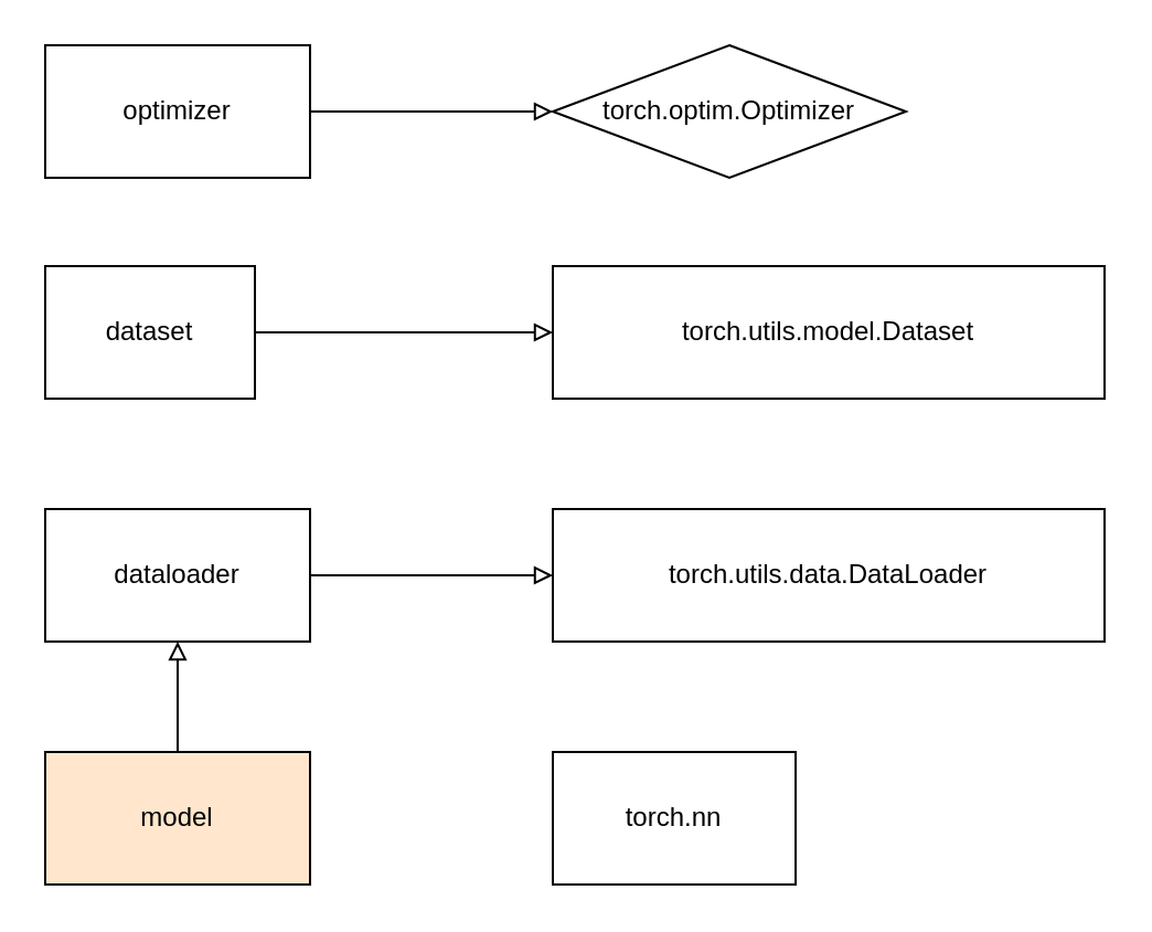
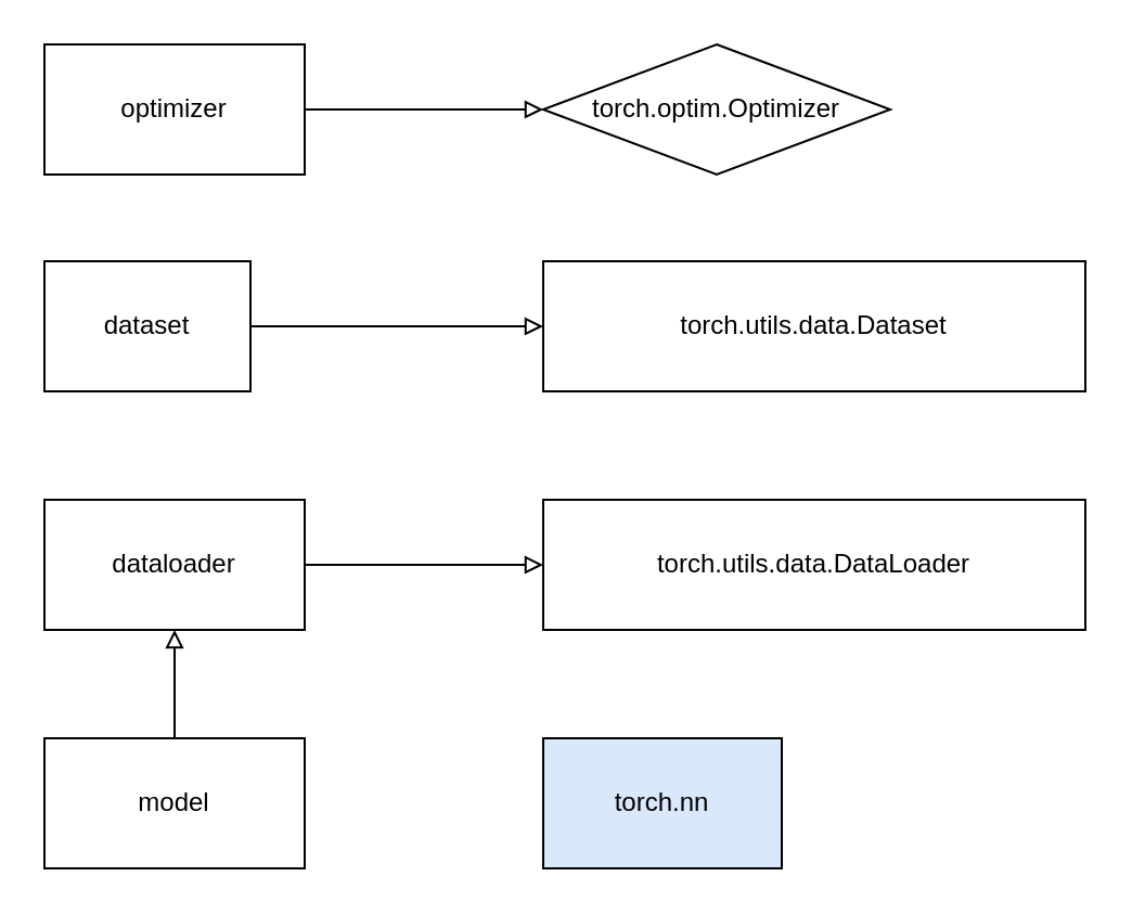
  <mxCell id="0" />
  <mxCell id="1" parent="0" />
  <mxCell id="2" value="" style="edgeStyle=orthogonalEdgeStyle;rounded=0;orthogonalLoop=1;jettySize=auto;html=1;endArrow=block;endFill=0;" edge="1" parent="1" source="3" target="4"><mxGeometry relative="1" as="geometry" /></mxCell>
  <mxCell id="3" value="optimizer" style="rounded=0;whiteSpace=wrap;html=1;" vertex="1" parent="1"><mxGeometry x="20" y="20" width="120" height="60" as="geometry" /></mxCell>
  <mxCell id="4" value="torch.optim.Optimizer" style="rhombus;whiteSpace=wrap;html=1;" vertex="1" parent="1"><mxGeometry x="250" y="20" width="160" height="60" as="geometry" /></mxCell>
  <mxCell id="5" value="" style="edgeStyle=orthogonalEdgeStyle;rounded=0;orthogonalLoop=1;jettySize=auto;html=1;endArrow=block;endFill=0;" edge="1" parent="1" source="6" target="7"><mxGeometry relative="1" as="geometry" /></mxCell>
  <mxCell id="6" value="dataset" style="rounded=0;whiteSpace=wrap;html=1;" vertex="1" parent="1"><mxGeometry x="20" y="120" width="95" height="60" as="geometry" /></mxCell>
- <mxCell id="7" value="torch.utils.model.Dataset" style="rounded=0;whiteSpace=wrap;html=1;" vertex="1" parent="1"><mxGeometry x="250" y="120" width="250" height="60" as="geometry" /></mxCell>
+ <mxCell id="7" value="torch.utils.data.Dataset" style="rounded=0;whiteSpace=wrap;html=1;" vertex="1" parent="1"><mxGeometry x="250" y="120" width="250" height="60" as="geometry" /></mxCell>
  <mxCell id="8" value="" style="edgeStyle=orthogonalEdgeStyle;rounded=0;orthogonalLoop=1;jettySize=auto;html=1;endArrow=block;endFill=0;" edge="1" parent="1" source="9" target="10"><mxGeometry relative="1" as="geometry" /></mxCell>
  <mxCell id="9" value="dataloader" style="rounded=0;whiteSpace=wrap;html=1;" vertex="1" parent="1"><mxGeometry x="20" y="230" width="120" height="60" as="geometry" /></mxCell>
  <mxCell id="10" value="torch.utils.data.DataLoader" style="rounded=0;whiteSpace=wrap;html=1;" vertex="1" parent="1"><mxGeometry x="250" y="230" width="250" height="60" as="geometry" /></mxCell>
  <mxCell id="11" value="" style="edgeStyle=orthogonalEdgeStyle;rounded=0;orthogonalLoop=1;jettySize=auto;html=1;endArrow=block;endFill=0;" edge="1" parent="1" source="12" target="9"><mxGeometry relative="1" as="geometry" /></mxCell>
- <mxCell id="12" value="model" style="rounded=0;whiteSpace=wrap;html=1;fillColor=#ffe6cc;" vertex="1" parent="1"><mxGeometry x="20" y="340" width="120" height="60" as="geometry" /></mxCell>
- <mxCell id="13" value="torch.nn" style="rounded=0;whiteSpace=wrap;html=1;" vertex="1" parent="1"><mxGeometry x="250" y="340" width="110" height="60" as="geometry" /></mxCell>
+ <mxCell id="12" value="model" style="rounded=0;whiteSpace=wrap;html=1;" vertex="1" parent="1"><mxGeometry x="20" y="340" width="120" height="60" as="geometry" /></mxCell>
+ <mxCell id="13" value="torch.nn" style="rounded=0;whiteSpace=wrap;html=1;fillColor=#dae8fc;" vertex="1" parent="1"><mxGeometry x="250" y="340" width="110" height="60" as="geometry" /></mxCell>
